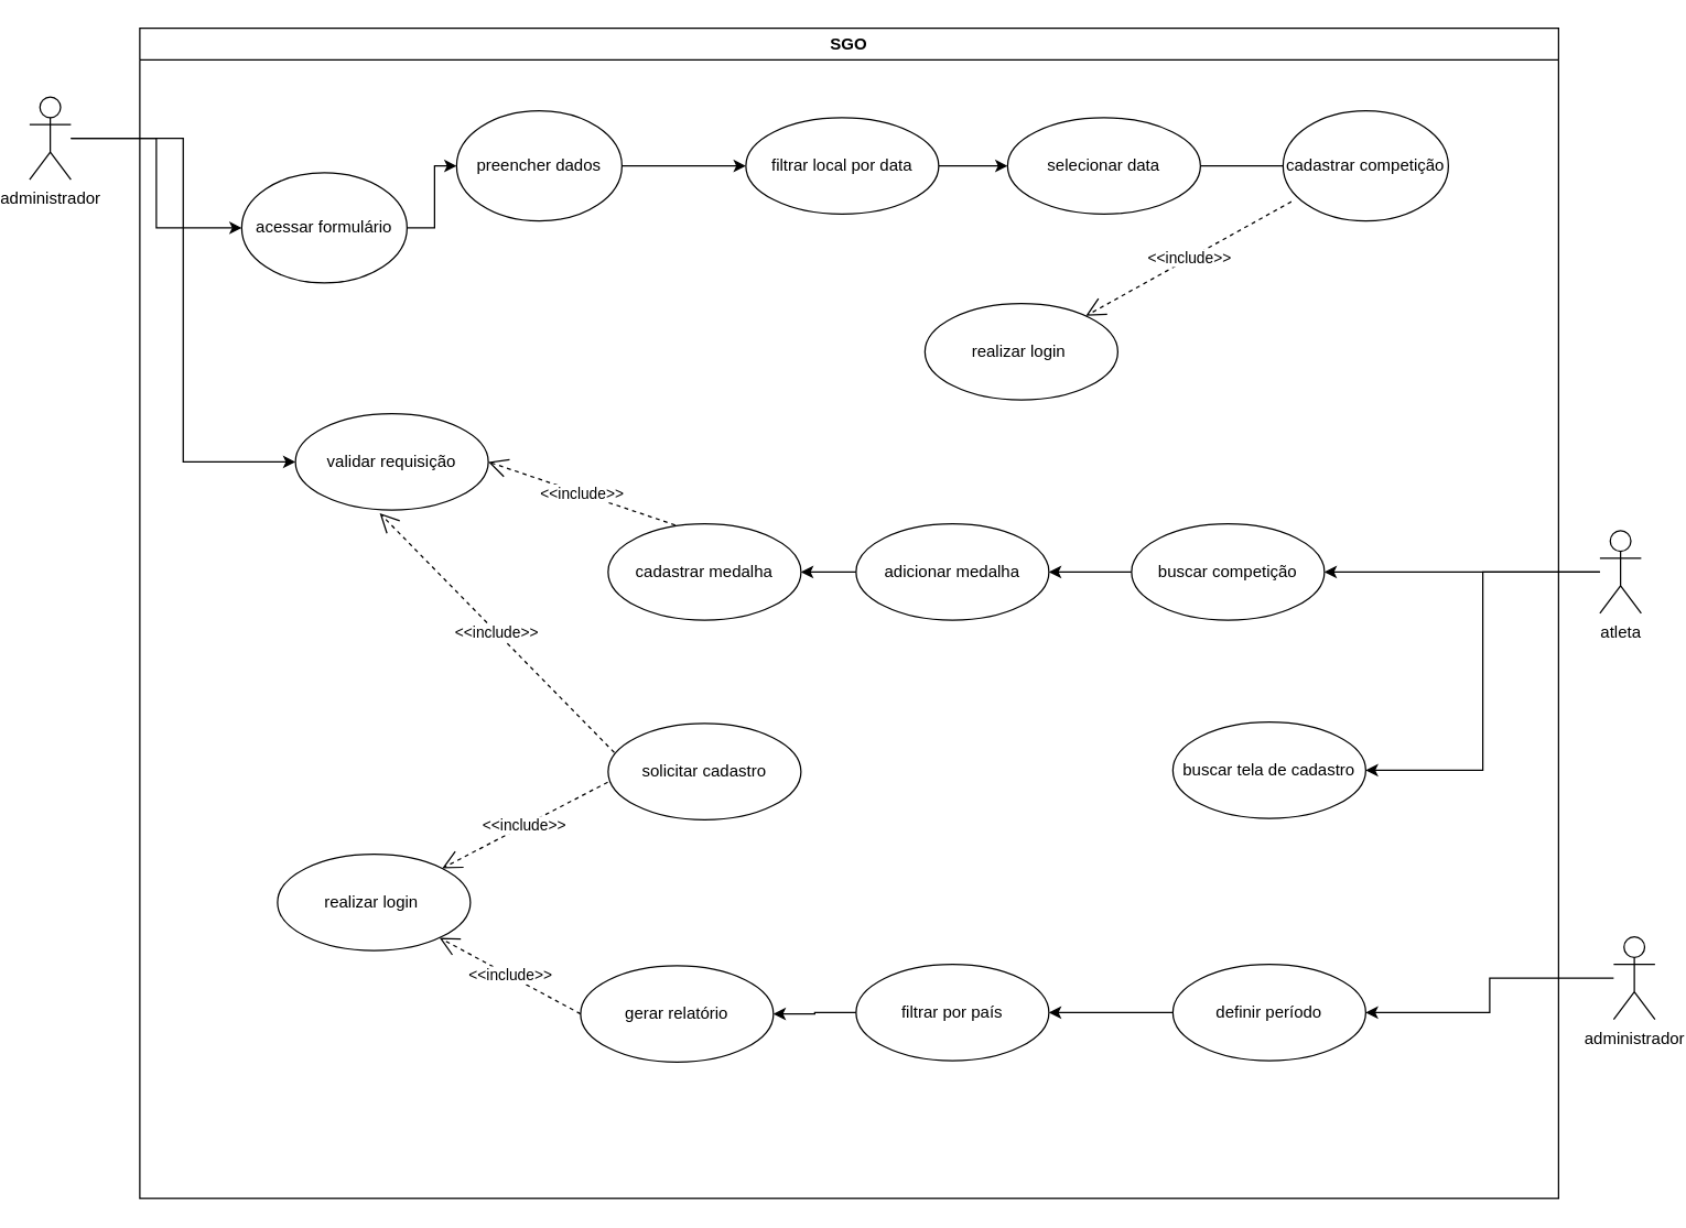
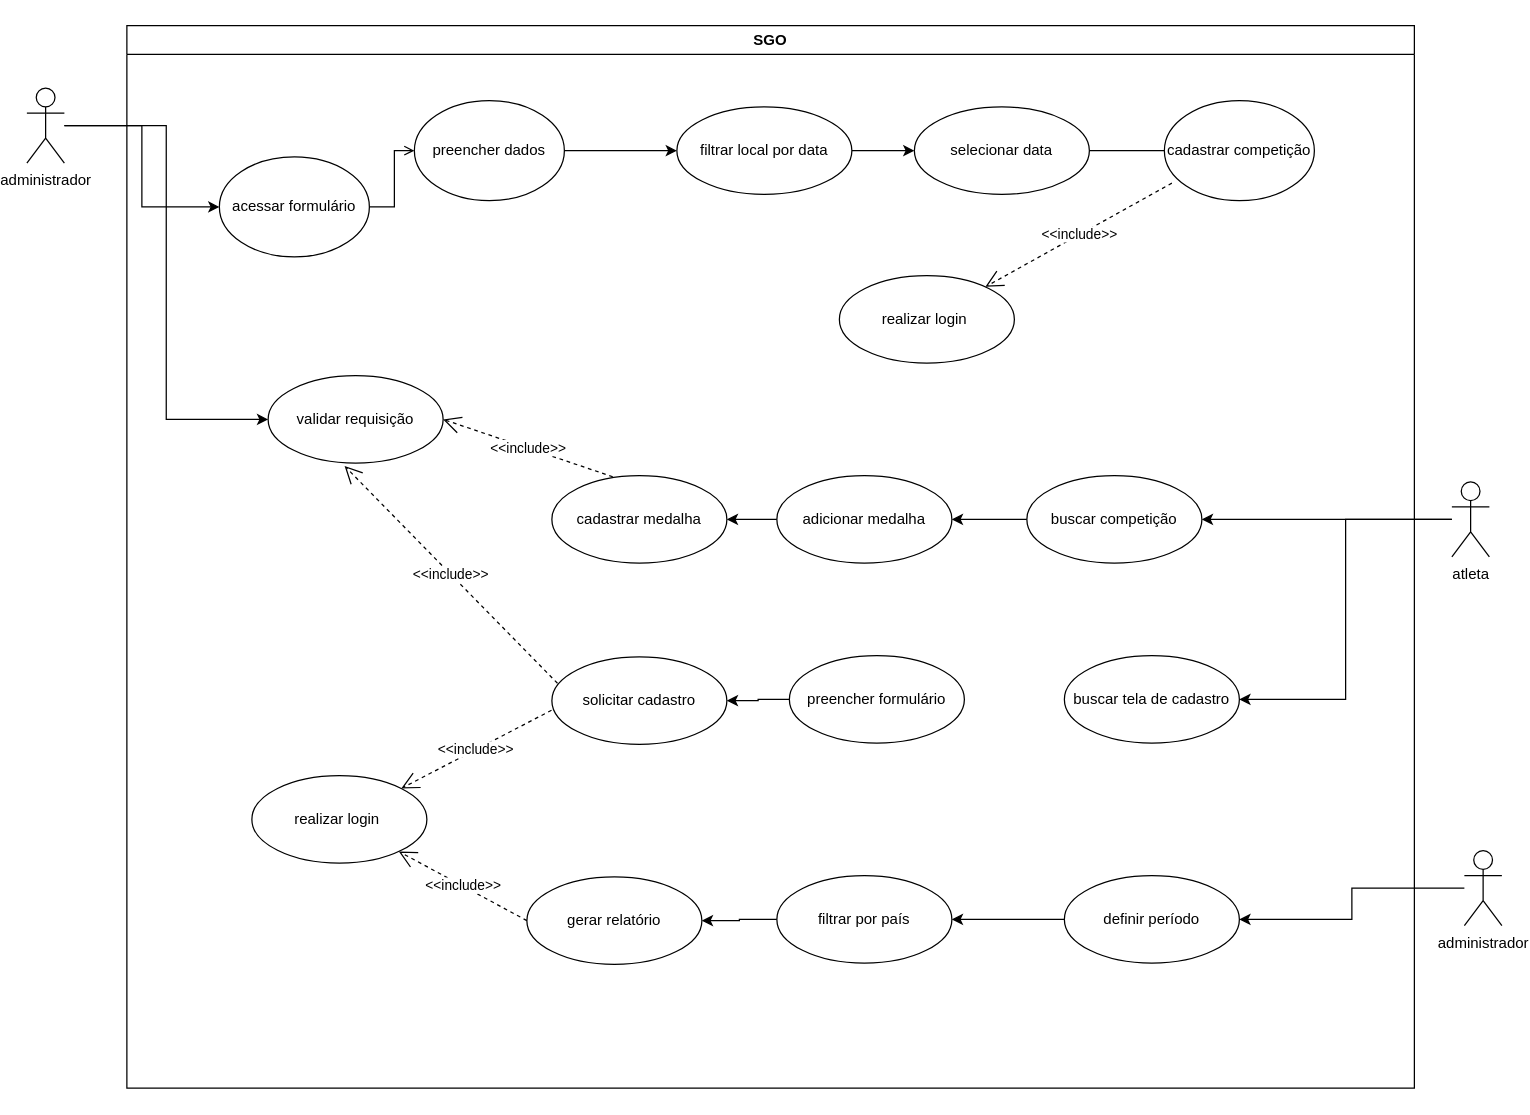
  <mxCell id="0" />
  <mxCell id="1" parent="0" />
  <mxCell id="2" value="SGO" style="swimlane;whiteSpace=wrap;html=1;" vertex="1" parent="1"><mxGeometry x="100" y="20" width="1030" height="850" as="geometry" /></mxCell>
- <mxCell id="3" style="edgeStyle=orthogonalEdgeStyle;rounded=0;orthogonalLoop=1;jettySize=auto;html=1;entryX=0;entryY=0.5;entryDx=0;entryDy=0;" edge="1" parent="2" source="4" target="6"><mxGeometry relative="1" as="geometry" /></mxCell>
+ <mxCell id="3" style="edgeStyle=orthogonalEdgeStyle;rounded=0;orthogonalLoop=1;jettySize=auto;html=1;entryX=0;entryY=0.5;entryDx=0;entryDy=0;endArrow=open;" edge="1" parent="2" source="4" target="6"><mxGeometry relative="1" as="geometry" /></mxCell>
  <mxCell id="4" value="acessar formulário" style="ellipse;whiteSpace=wrap;html=1;" vertex="1" parent="2"><mxGeometry x="74" y="105" width="120" height="80" as="geometry" /></mxCell>
  <mxCell id="5" style="edgeStyle=orthogonalEdgeStyle;rounded=0;orthogonalLoop=1;jettySize=auto;html=1;entryX=0;entryY=0.5;entryDx=0;entryDy=0;" edge="1" parent="2" source="6" target="16"><mxGeometry relative="1" as="geometry" /></mxCell>
  <mxCell id="6" value="preencher dados" style="ellipse;whiteSpace=wrap;html=1;" vertex="1" parent="2"><mxGeometry x="230" y="60" width="120" height="80" as="geometry" /></mxCell>
  <mxCell id="7" value="cadastrar competição" style="ellipse;whiteSpace=wrap;html=1;" vertex="1" parent="2"><mxGeometry x="830" y="60" width="120" height="80" as="geometry" /></mxCell>
  <mxCell id="8" value="validar requisição" style="ellipse;whiteSpace=wrap;html=1;" vertex="1" parent="2"><mxGeometry x="113" y="280" width="140" height="70" as="geometry" /></mxCell>
  <mxCell id="9" value="&amp;lt;&amp;lt;include&amp;gt;&amp;gt;" style="endArrow=open;endSize=12;dashed=1;html=1;rounded=0;exitX=0.348;exitY=0.013;exitDx=0;exitDy=0;exitPerimeter=0;entryX=1;entryY=0.5;entryDx=0;entryDy=0;" edge="1" parent="2" source="14" target="8"><mxGeometry width="160" relative="1" as="geometry"><mxPoint x="80" y="300" as="sourcePoint" /><mxPoint x="240" y="300" as="targetPoint" /></mxGeometry></mxCell>
  <mxCell id="10" style="edgeStyle=orthogonalEdgeStyle;rounded=0;orthogonalLoop=1;jettySize=auto;html=1;entryX=1;entryY=0.5;entryDx=0;entryDy=0;" edge="1" parent="2" source="11" target="13"><mxGeometry relative="1" as="geometry" /></mxCell>
  <mxCell id="11" value="buscar competição" style="ellipse;whiteSpace=wrap;html=1;" vertex="1" parent="2"><mxGeometry x="720" y="360" width="140" height="70" as="geometry" /></mxCell>
  <mxCell id="12" style="edgeStyle=orthogonalEdgeStyle;rounded=0;orthogonalLoop=1;jettySize=auto;html=1;entryX=1;entryY=0.5;entryDx=0;entryDy=0;" edge="1" parent="2" source="13" target="14"><mxGeometry relative="1" as="geometry" /></mxCell>
  <mxCell id="13" value="adicionar medalha" style="ellipse;whiteSpace=wrap;html=1;" vertex="1" parent="2"><mxGeometry x="520" y="360" width="140" height="70" as="geometry" /></mxCell>
  <mxCell id="14" value="cadastrar medalha" style="ellipse;whiteSpace=wrap;html=1;" vertex="1" parent="2"><mxGeometry x="340" y="360" width="140" height="70" as="geometry" /></mxCell>
  <mxCell id="15" style="edgeStyle=orthogonalEdgeStyle;rounded=0;orthogonalLoop=1;jettySize=auto;html=1;entryX=0;entryY=0.5;entryDx=0;entryDy=0;" edge="1" parent="2" source="16" target="18"><mxGeometry relative="1" as="geometry" /></mxCell>
  <mxCell id="16" value="filtrar local por data" style="ellipse;whiteSpace=wrap;html=1;" vertex="1" parent="2"><mxGeometry x="440" y="65" width="140" height="70" as="geometry" /></mxCell>
  <mxCell id="17" style="edgeStyle=orthogonalEdgeStyle;rounded=0;orthogonalLoop=1;jettySize=auto;html=1;entryX=0;entryY=0.5;entryDx=0;entryDy=0;endArrow=none;" edge="1" parent="2" source="18" target="7"><mxGeometry relative="1" as="geometry" /></mxCell>
  <mxCell id="18" value="selecionar data" style="ellipse;whiteSpace=wrap;html=1;" vertex="1" parent="2"><mxGeometry x="630" y="65" width="140" height="70" as="geometry" /></mxCell>
  <mxCell id="19" value="buscar tela de cadastro" style="ellipse;whiteSpace=wrap;html=1;" vertex="1" parent="2"><mxGeometry x="750" y="504" width="140" height="70" as="geometry" /></mxCell>
+ <mxCell id="20" style="edgeStyle=orthogonalEdgeStyle;rounded=0;orthogonalLoop=1;jettySize=auto;html=1;" edge="1" parent="2" source="21" target="22"><mxGeometry relative="1" as="geometry" /></mxCell>
+ <mxCell id="21" value="preencher formulário" style="ellipse;whiteSpace=wrap;html=1;" vertex="1" parent="2"><mxGeometry x="530" y="504" width="140" height="70" as="geometry" /></mxCell>
  <mxCell id="22" value="solicitar cadastro" style="ellipse;whiteSpace=wrap;html=1;" vertex="1" parent="2"><mxGeometry x="340" y="505" width="140" height="70" as="geometry" /></mxCell>
  <mxCell id="23" value="&amp;lt;&amp;lt;include&amp;gt;&amp;gt;" style="endArrow=open;endSize=12;dashed=1;html=1;rounded=0;entryX=0.437;entryY=1.033;entryDx=0;entryDy=0;entryPerimeter=0;exitX=0.032;exitY=0.302;exitDx=0;exitDy=0;exitPerimeter=0;" edge="1" parent="2" source="22" target="8"><mxGeometry width="160" relative="1" as="geometry"><mxPoint x="330" y="520" as="sourcePoint" /><mxPoint x="224" y="360" as="targetPoint" /></mxGeometry></mxCell>
  <mxCell id="24" style="edgeStyle=orthogonalEdgeStyle;rounded=0;orthogonalLoop=1;jettySize=auto;html=1;entryX=1;entryY=0.5;entryDx=0;entryDy=0;" edge="1" parent="2" source="25" target="27"><mxGeometry relative="1" as="geometry" /></mxCell>
  <mxCell id="25" value="definir período" style="ellipse;whiteSpace=wrap;html=1;" vertex="1" parent="2"><mxGeometry x="750" y="680" width="140" height="70" as="geometry" /></mxCell>
  <mxCell id="26" style="edgeStyle=orthogonalEdgeStyle;rounded=0;orthogonalLoop=1;jettySize=auto;html=1;entryX=1;entryY=0.5;entryDx=0;entryDy=0;" edge="1" parent="2" source="27" target="28"><mxGeometry relative="1" as="geometry" /></mxCell>
  <mxCell id="27" value="filtrar por país" style="ellipse;whiteSpace=wrap;html=1;" vertex="1" parent="2"><mxGeometry x="520" y="680" width="140" height="70" as="geometry" /></mxCell>
  <mxCell id="28" value="gerar relatório" style="ellipse;whiteSpace=wrap;html=1;" vertex="1" parent="2"><mxGeometry x="320" y="681" width="140" height="70" as="geometry" /></mxCell>
  <mxCell id="29" value="realizar login&amp;nbsp;" style="ellipse;whiteSpace=wrap;html=1;" vertex="1" parent="2"><mxGeometry x="100" y="600" width="140" height="70" as="geometry" /></mxCell>
  <mxCell id="30" value="&amp;lt;&amp;lt;include&amp;gt;&amp;gt;" style="endArrow=open;endSize=12;dashed=1;html=1;rounded=0;exitX=0;exitY=0.5;exitDx=0;exitDy=0;" edge="1" parent="2" source="28" target="29"><mxGeometry width="160" relative="1" as="geometry"><mxPoint x="366" y="551" as="sourcePoint" /><mxPoint x="230" y="621" as="targetPoint" /></mxGeometry></mxCell>
  <mxCell id="31" value="&amp;lt;&amp;lt;include&amp;gt;&amp;gt;" style="endArrow=open;endSize=12;dashed=1;html=1;rounded=0;entryX=1;entryY=0;entryDx=0;entryDy=0;exitX=-0.002;exitY=0.61;exitDx=0;exitDy=0;exitPerimeter=0;" edge="1" parent="2" source="22" target="29"><mxGeometry width="160" relative="1" as="geometry"><mxPoint x="356" y="541" as="sourcePoint" /><mxPoint x="184" y="362" as="targetPoint" /></mxGeometry></mxCell>
  <mxCell id="32" value="realizar login&amp;nbsp;" style="ellipse;whiteSpace=wrap;html=1;" vertex="1" parent="2"><mxGeometry x="570" y="200" width="140" height="70" as="geometry" /></mxCell>
  <mxCell id="33" value="&amp;lt;&amp;lt;include&amp;gt;&amp;gt;" style="endArrow=open;endSize=12;dashed=1;html=1;rounded=0;exitX=0.05;exitY=0.825;exitDx=0;exitDy=0;exitPerimeter=0;" edge="1" parent="2" source="7" target="32"><mxGeometry width="160" relative="1" as="geometry"><mxPoint x="790" y="316" as="sourcePoint" /><mxPoint x="700" y="221" as="targetPoint" /></mxGeometry></mxCell>
  <mxCell id="34" style="edgeStyle=orthogonalEdgeStyle;rounded=0;orthogonalLoop=1;jettySize=auto;html=1;entryX=0;entryY=0.5;entryDx=0;entryDy=0;" edge="1" parent="1" source="36" target="4"><mxGeometry relative="1" as="geometry" /></mxCell>
  <mxCell id="35" style="edgeStyle=orthogonalEdgeStyle;rounded=0;orthogonalLoop=1;jettySize=auto;html=1;entryX=0;entryY=0.5;entryDx=0;entryDy=0;" edge="1" parent="1" source="36" target="8"><mxGeometry relative="1" as="geometry" /></mxCell>
  <mxCell id="36" value="administrador" style="shape=umlActor;verticalLabelPosition=bottom;verticalAlign=top;html=1;outlineConnect=0;" vertex="1" parent="1"><mxGeometry x="20" y="70" width="30" height="60" as="geometry" /></mxCell>
  <mxCell id="37" style="edgeStyle=orthogonalEdgeStyle;rounded=0;orthogonalLoop=1;jettySize=auto;html=1;entryX=1;entryY=0.5;entryDx=0;entryDy=0;" edge="1" parent="1" source="38" target="19"><mxGeometry relative="1" as="geometry" /></mxCell>
  <mxCell id="38" value="atleta" style="shape=umlActor;verticalLabelPosition=bottom;verticalAlign=top;html=1;outlineConnect=0;" vertex="1" parent="1"><mxGeometry x="1160" y="385" width="30" height="60" as="geometry" /></mxCell>
  <mxCell id="39" style="edgeStyle=orthogonalEdgeStyle;rounded=0;orthogonalLoop=1;jettySize=auto;html=1;entryX=1;entryY=0.5;entryDx=0;entryDy=0;" edge="1" parent="1" source="38" target="11"><mxGeometry relative="1" as="geometry" /></mxCell>
  <mxCell id="40" style="edgeStyle=orthogonalEdgeStyle;rounded=0;orthogonalLoop=1;jettySize=auto;html=1;entryX=1;entryY=0.5;entryDx=0;entryDy=0;" edge="1" parent="1" source="41" target="25"><mxGeometry relative="1" as="geometry" /></mxCell>
  <mxCell id="41" value="administrador" style="shape=umlActor;verticalLabelPosition=bottom;verticalAlign=top;html=1;outlineConnect=0;" vertex="1" parent="1"><mxGeometry x="1170" y="680" width="30" height="60" as="geometry" /></mxCell>
